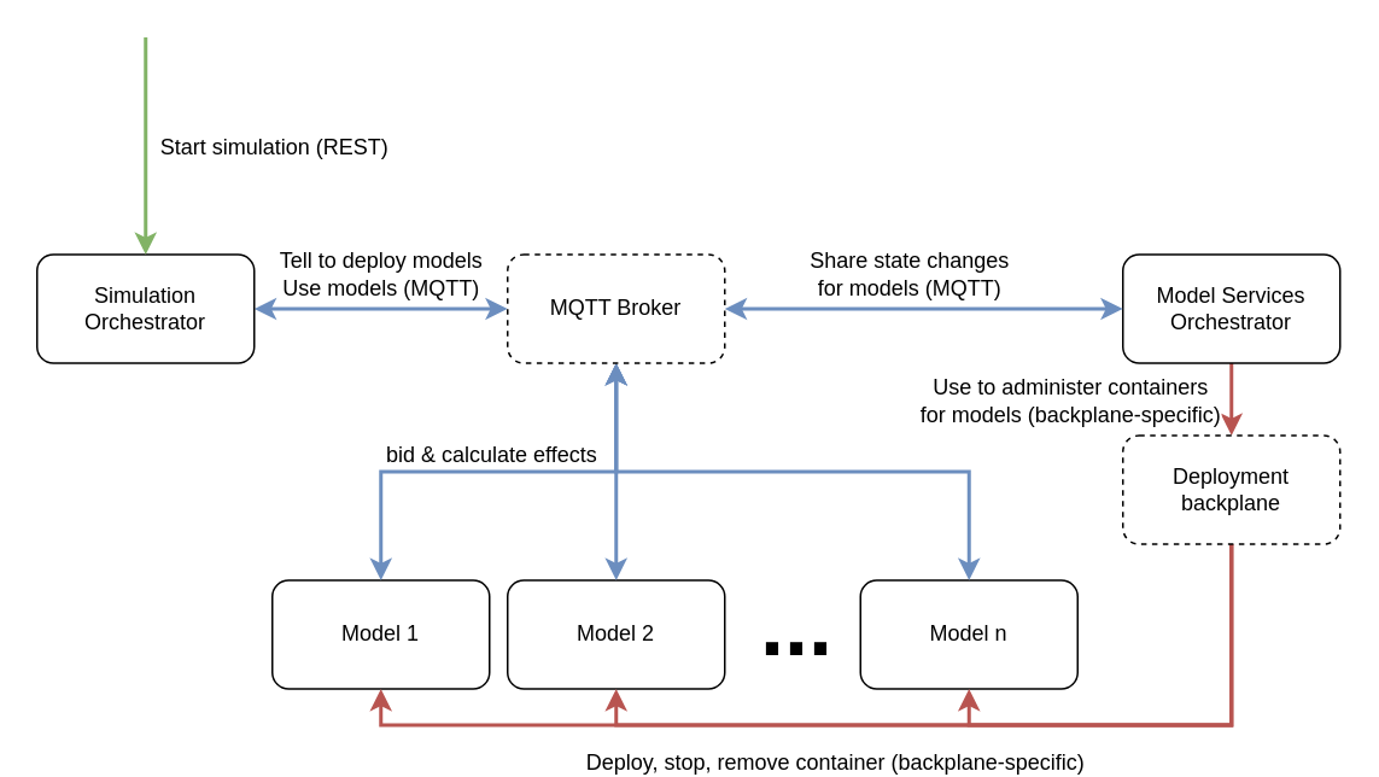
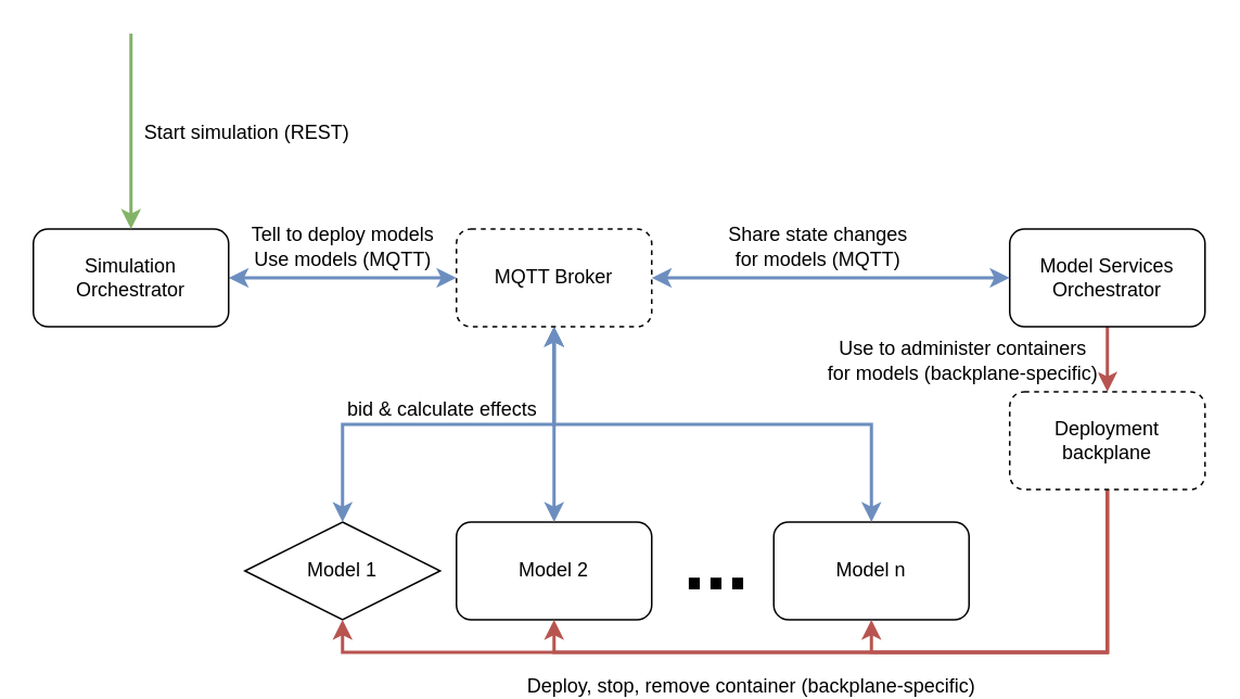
  <mxCell id="0" />
  <mxCell id="1" parent="0" />
  <mxCell id="2" style="edgeStyle=orthogonalEdgeStyle;rounded=0;orthogonalLoop=1;jettySize=auto;html=1;exitX=1;exitY=0.5;exitDx=0;exitDy=0;fontSize=12;startArrow=classic;startFill=1;fillColor=#dae8fc;strokeColor=#6c8ebf;strokeWidth=2;" parent="1" source="4" target="23" edge="1"><mxGeometry relative="1" as="geometry" /></mxCell>
  <mxCell id="3" value="Tell to deploy models&lt;br&gt;Use models (MQTT)" style="edgeLabel;html=1;align=center;verticalAlign=middle;resizable=0;points=[];fontSize=12;" parent="2" vertex="1" connectable="0"><mxGeometry x="0.291" y="2" relative="1" as="geometry"><mxPoint x="-21" y="-18" as="offset" /></mxGeometry></mxCell>
  <mxCell id="4" value="Simulation&lt;br&gt;Orchestrator" style="rounded=1;whiteSpace=wrap;html=1;" parent="1" vertex="1"><mxGeometry x="20" y="140" width="120" height="60" as="geometry" /></mxCell>
- <mxCell id="5" value="Model 1" style="rounded=1;whiteSpace=wrap;html=1;" parent="1" vertex="1"><mxGeometry x="150" y="320" width="120" height="60" as="geometry" /></mxCell>
+ <mxCell id="5" value="Model 1" style="rhombus;whiteSpace=wrap;html=1;" parent="1" vertex="1"><mxGeometry x="150" y="320" width="120" height="60" as="geometry" /></mxCell>
  <mxCell id="6" value="Model 2" style="rounded=1;whiteSpace=wrap;html=1;" parent="1" vertex="1"><mxGeometry x="280" y="320" width="120" height="60" as="geometry" /></mxCell>
  <mxCell id="7" value="Model n" style="rounded=1;whiteSpace=wrap;html=1;" parent="1" vertex="1"><mxGeometry x="475" y="320" width="120" height="60" as="geometry" /></mxCell>
  <mxCell id="8" value="&lt;b&gt;&lt;font style=&quot;font-size: 48px&quot;&gt;...&lt;/font&gt;&lt;/b&gt;" style="text;html=1;strokeColor=none;fillColor=none;align=center;verticalAlign=middle;whiteSpace=wrap;rounded=0;" parent="1" vertex="1"><mxGeometry x="410" y="330" width="60" height="30" as="geometry" /></mxCell>
  <mxCell id="9" style="edgeStyle=orthogonalEdgeStyle;rounded=0;orthogonalLoop=1;jettySize=auto;html=1;exitX=0.5;exitY=1;exitDx=0;exitDy=0;entryX=0.5;entryY=0;entryDx=0;entryDy=0;fontSize=12;startArrow=none;startFill=0;fillColor=#f8cecc;strokeColor=#b85450;strokeWidth=2;" parent="1" source="11" target="16" edge="1"><mxGeometry relative="1" as="geometry" /></mxCell>
  <mxCell id="10" value="Use to administer containers&lt;br&gt;for models (backplane-specific)" style="edgeLabel;html=1;align=center;verticalAlign=middle;resizable=0;points=[];fontSize=12;" parent="9" vertex="1" connectable="0"><mxGeometry x="0.467" y="1" relative="1" as="geometry"><mxPoint x="-91" y="-9" as="offset" /></mxGeometry></mxCell>
  <mxCell id="11" value="&lt;font style=&quot;font-size: 12px&quot;&gt;Model Services Orchestrator&lt;br style=&quot;font-size: 12px;&quot;&gt;&lt;/font&gt;" style="rounded=1;whiteSpace=wrap;html=1;fontSize=12;" parent="1" vertex="1"><mxGeometry x="620" y="140" width="120" height="60" as="geometry" /></mxCell>
  <mxCell id="12" style="edgeStyle=orthogonalEdgeStyle;rounded=0;orthogonalLoop=1;jettySize=auto;html=1;exitX=0.5;exitY=1;exitDx=0;exitDy=0;entryX=0.5;entryY=1;entryDx=0;entryDy=0;fontSize=12;startArrow=none;startFill=0;fillColor=#f8cecc;strokeColor=#b85450;strokeWidth=2;" parent="1" source="16" target="7" edge="1"><mxGeometry relative="1" as="geometry" /></mxCell>
  <mxCell id="13" value="Deploy, stop, remove container (backplane-specific)" style="edgeLabel;html=1;align=center;verticalAlign=middle;resizable=0;points=[];fontSize=12;" parent="12" vertex="1" connectable="0"><mxGeometry x="-0.057" relative="1" as="geometry"><mxPoint x="-195" y="20" as="offset" /></mxGeometry></mxCell>
  <mxCell id="14" style="edgeStyle=orthogonalEdgeStyle;rounded=0;orthogonalLoop=1;jettySize=auto;html=1;exitX=0.5;exitY=1;exitDx=0;exitDy=0;entryX=0.5;entryY=1;entryDx=0;entryDy=0;fontSize=12;startArrow=none;startFill=0;fillColor=#f8cecc;strokeColor=#b85450;strokeWidth=2;" parent="1" source="16" target="6" edge="1"><mxGeometry relative="1" as="geometry" /></mxCell>
  <mxCell id="15" style="edgeStyle=orthogonalEdgeStyle;rounded=0;orthogonalLoop=1;jettySize=auto;html=1;exitX=0.5;exitY=1;exitDx=0;exitDy=0;entryX=0.5;entryY=1;entryDx=0;entryDy=0;fontSize=12;startArrow=none;startFill=0;fillColor=#f8cecc;strokeColor=#b85450;strokeWidth=2;" parent="1" source="16" target="5" edge="1"><mxGeometry relative="1" as="geometry" /></mxCell>
  <mxCell id="16" value="Deployment backplane" style="rounded=1;whiteSpace=wrap;html=1;fontSize=12;dashed=1;" parent="1" vertex="1"><mxGeometry x="620" y="240" width="120" height="60" as="geometry" /></mxCell>
  <mxCell id="17" style="edgeStyle=orthogonalEdgeStyle;rounded=0;orthogonalLoop=1;jettySize=auto;html=1;exitX=1;exitY=0.5;exitDx=0;exitDy=0;entryX=0;entryY=0.5;entryDx=0;entryDy=0;fontSize=12;startArrow=classic;startFill=1;fillColor=#dae8fc;strokeColor=#6c8ebf;strokeWidth=2;" parent="1" source="23" target="11" edge="1"><mxGeometry relative="1" as="geometry" /></mxCell>
  <mxCell id="18" value="Share state changes&lt;br&gt;for models (MQTT)" style="edgeLabel;html=1;align=center;verticalAlign=middle;resizable=0;points=[];fontSize=12;" parent="17" vertex="1" connectable="0"><mxGeometry x="-0.2" y="1" relative="1" as="geometry"><mxPoint x="13" y="-19" as="offset" /></mxGeometry></mxCell>
  <mxCell id="19" style="edgeStyle=orthogonalEdgeStyle;rounded=0;orthogonalLoop=1;jettySize=auto;html=1;exitX=0.5;exitY=1;exitDx=0;exitDy=0;entryX=0.5;entryY=0;entryDx=0;entryDy=0;fontSize=12;startArrow=classic;startFill=1;fillColor=#dae8fc;strokeColor=#6c8ebf;strokeWidth=2;" parent="1" source="23" target="5" edge="1"><mxGeometry relative="1" as="geometry" /></mxCell>
  <mxCell id="20" value="bid &amp;amp; calculate effects" style="edgeLabel;html=1;align=center;verticalAlign=middle;resizable=0;points=[];fontSize=12;" parent="19" vertex="1" connectable="0"><mxGeometry x="0.208" y="-3" relative="1" as="geometry"><mxPoint x="21" y="-7" as="offset" /></mxGeometry></mxCell>
  <mxCell id="21" style="edgeStyle=orthogonalEdgeStyle;rounded=0;orthogonalLoop=1;jettySize=auto;html=1;exitX=0.5;exitY=1;exitDx=0;exitDy=0;entryX=0.5;entryY=0;entryDx=0;entryDy=0;fontSize=12;startArrow=classic;startFill=1;fillColor=#dae8fc;strokeColor=#6c8ebf;strokeWidth=2;" parent="1" source="23" target="6" edge="1"><mxGeometry relative="1" as="geometry" /></mxCell>
  <mxCell id="22" style="edgeStyle=orthogonalEdgeStyle;rounded=0;orthogonalLoop=1;jettySize=auto;html=1;exitX=0.5;exitY=1;exitDx=0;exitDy=0;entryX=0.5;entryY=0;entryDx=0;entryDy=0;fontSize=12;startArrow=classic;startFill=1;fillColor=#dae8fc;strokeColor=#6c8ebf;strokeWidth=2;" parent="1" source="23" target="7" edge="1"><mxGeometry relative="1" as="geometry" /></mxCell>
  <mxCell id="23" value="MQTT Broker" style="rounded=1;whiteSpace=wrap;html=1;dashed=1;" parent="1" vertex="1"><mxGeometry x="280" y="140" width="120" height="60" as="geometry" /></mxCell>
  <mxCell id="24" value="" style="endArrow=classic;html=1;rounded=0;fontSize=12;entryX=0.5;entryY=0;entryDx=0;entryDy=0;fillColor=#d5e8d4;strokeColor=#82b366;strokeWidth=2;" parent="1" target="4" edge="1"><mxGeometry width="50" height="50" relative="1" as="geometry"><mxPoint x="80" y="20" as="sourcePoint" /><mxPoint x="40" y="-20" as="targetPoint" /></mxGeometry></mxCell>
  <mxCell id="25" value="Start simulation (REST)" style="edgeLabel;html=1;align=center;verticalAlign=middle;resizable=0;points=[];fontSize=12;" parent="24" vertex="1" connectable="0"><mxGeometry x="0.3" y="-1" relative="1" as="geometry"><mxPoint x="71" y="-18" as="offset" /></mxGeometry></mxCell>
